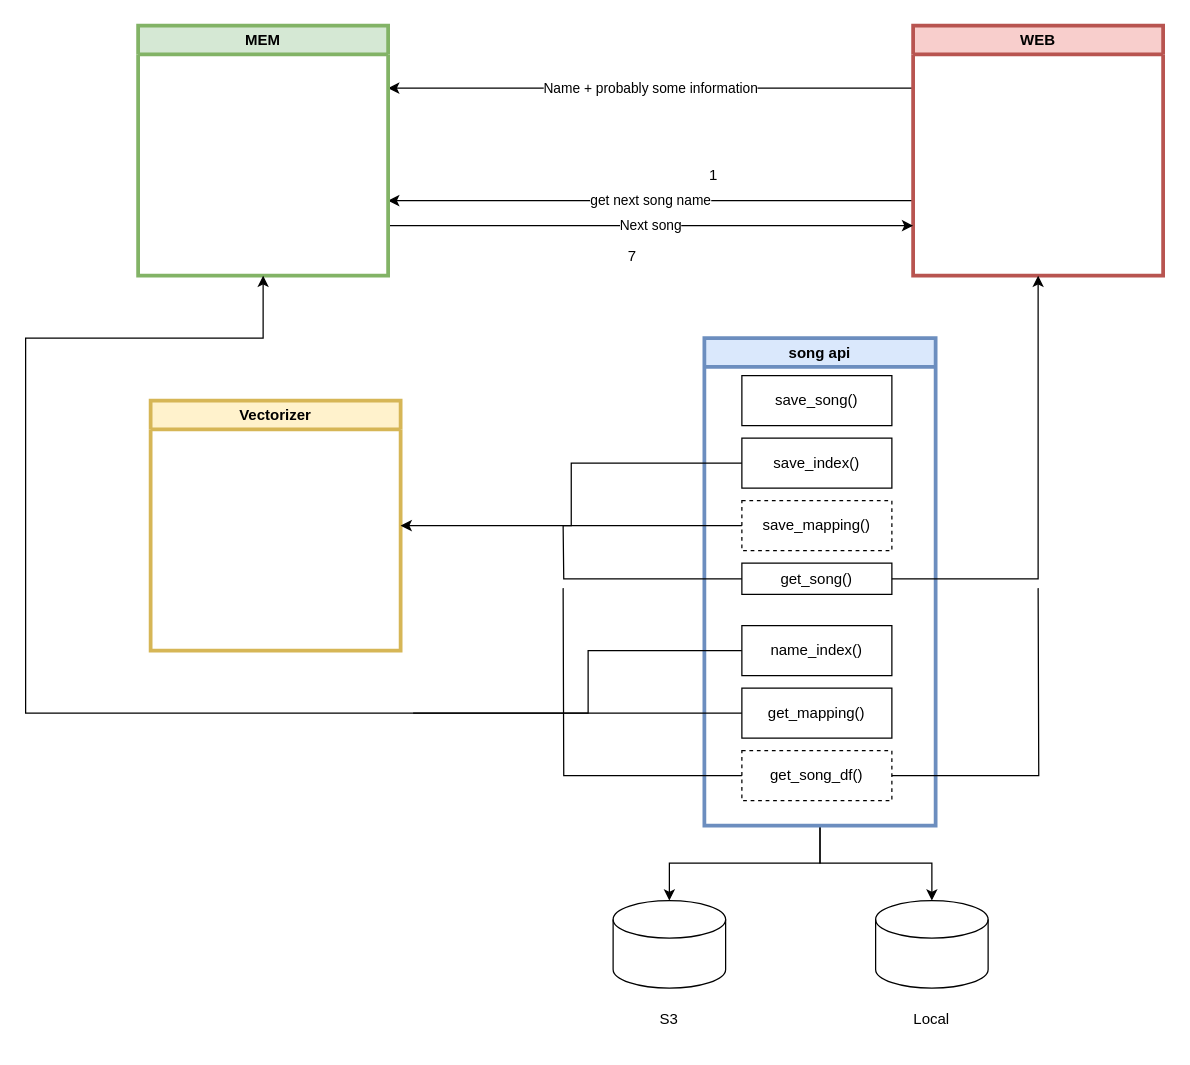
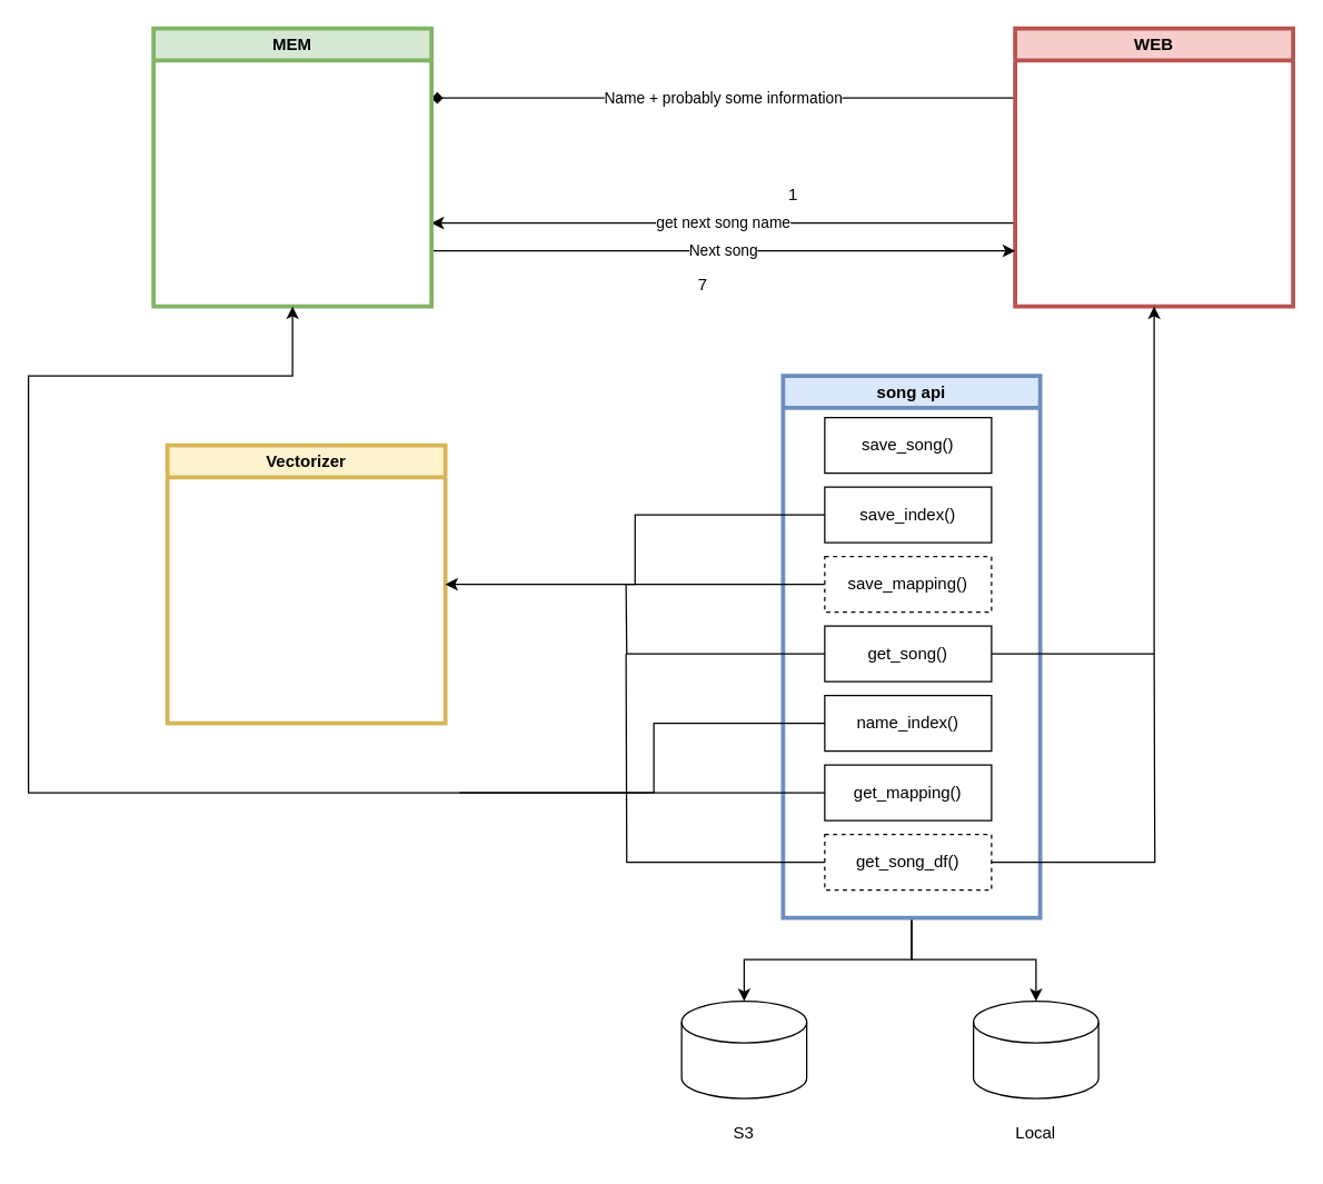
  <mxCell id="0" />
  <mxCell id="1" parent="0" />
  <mxCell id="2" value="" style="shape=cylinder3;whiteSpace=wrap;html=1;boundedLbl=1;backgroundOutline=1;size=15;" vertex="1" parent="1"><mxGeometry x="490" y="720" width="90" height="70" as="geometry" /></mxCell>
  <mxCell id="3" value="S3" style="text;html=1;strokeColor=none;fillColor=none;align=center;verticalAlign=middle;whiteSpace=wrap;rounded=0;" vertex="1" parent="1"><mxGeometry x="505" y="800" width="60" height="30" as="geometry" /></mxCell>
  <mxCell id="4" value="" style="shape=cylinder3;whiteSpace=wrap;html=1;boundedLbl=1;backgroundOutline=1;size=15;" vertex="1" parent="1"><mxGeometry x="700" y="720" width="90" height="70" as="geometry" /></mxCell>
  <mxCell id="5" value="Local" style="text;html=1;strokeColor=none;fillColor=none;align=center;verticalAlign=middle;whiteSpace=wrap;rounded=0;" vertex="1" parent="1"><mxGeometry x="715" y="800" width="60" height="30" as="geometry" /></mxCell>
  <mxCell id="6" value="Vectorizer" style="swimlane;whiteSpace=wrap;html=1;fillColor=#fff2cc;strokeColor=#d6b656;strokeWidth=3;" vertex="1" parent="1"><mxGeometry x="120" y="320" width="200" height="200" as="geometry"><mxRectangle x="-260" y="610" width="140" height="30" as="alternateBounds" /></mxGeometry></mxCell>
- <mxCell id="7" value="Name + probably some information" style="edgeStyle=orthogonalEdgeStyle;rounded=0;orthogonalLoop=1;jettySize=auto;html=1;entryX=1;entryY=0.25;entryDx=0;entryDy=0;exitX=0;exitY=0.25;exitDx=0;exitDy=0;" edge="1" parent="1" source="9" target="11"><mxGeometry relative="1" as="geometry"><mxPoint as="offset" /></mxGeometry></mxCell>
+ <mxCell id="7" value="Name + probably some information" style="edgeStyle=orthogonalEdgeStyle;rounded=0;orthogonalLoop=1;jettySize=auto;html=1;entryX=1;entryY=0.25;entryDx=0;entryDy=0;exitX=0;exitY=0.25;exitDx=0;exitDy=0;endArrow=diamond;" edge="1" parent="1" source="9" target="11"><mxGeometry relative="1" as="geometry"><mxPoint as="offset" /></mxGeometry></mxCell>
  <mxCell id="8" value="get next song name" style="edgeStyle=orthogonalEdgeStyle;rounded=0;orthogonalLoop=1;jettySize=auto;html=1;" edge="1" parent="1" source="9"><mxGeometry relative="1" as="geometry"><mxPoint x="310" y="160" as="targetPoint" /><Array as="points"><mxPoint x="310" y="160" /></Array></mxGeometry></mxCell>
  <mxCell id="9" value="WEB&lt;br&gt;" style="swimlane;whiteSpace=wrap;html=1;fillColor=#f8cecc;strokeColor=#b85450;strokeWidth=3;" vertex="1" parent="1"><mxGeometry x="730" y="20" width="200" height="200" as="geometry"><mxRectangle x="-260" y="610" width="140" height="30" as="alternateBounds" /></mxGeometry></mxCell>
  <mxCell id="10" value="Next song" style="edgeStyle=orthogonalEdgeStyle;rounded=0;orthogonalLoop=1;jettySize=auto;html=1;" edge="1" parent="1" source="11"><mxGeometry relative="1" as="geometry"><mxPoint x="730" y="180" as="targetPoint" /><Array as="points"><mxPoint x="730" y="180" /></Array></mxGeometry></mxCell>
  <mxCell id="11" value="MEM" style="swimlane;whiteSpace=wrap;html=1;fillColor=#d5e8d4;strokeColor=#82b366;strokeWidth=3;" vertex="1" parent="1"><mxGeometry x="110" y="20" width="200" height="200" as="geometry"><mxRectangle x="-260" y="610" width="140" height="30" as="alternateBounds" /></mxGeometry></mxCell>
  <mxCell id="12" value="1" style="text;html=1;align=center;verticalAlign=middle;resizable=0;points=[];autosize=1;strokeColor=none;fillColor=none;" vertex="1" parent="1"><mxGeometry x="555" y="125" width="30" height="30" as="geometry" /></mxCell>
  <mxCell id="13" value="7" style="text;html=1;align=center;verticalAlign=middle;resizable=0;points=[];autosize=1;strokeColor=none;fillColor=none;" vertex="1" parent="1"><mxGeometry x="490" y="190" width="30" height="30" as="geometry" /></mxCell>
  <mxCell id="14" style="edgeStyle=orthogonalEdgeStyle;rounded=0;orthogonalLoop=1;jettySize=auto;html=1;" edge="1" parent="1" source="16" target="2"><mxGeometry relative="1" as="geometry" /></mxCell>
  <mxCell id="15" style="edgeStyle=orthogonalEdgeStyle;rounded=0;orthogonalLoop=1;jettySize=auto;html=1;" edge="1" parent="1" source="16" target="4"><mxGeometry relative="1" as="geometry" /></mxCell>
  <mxCell id="16" value="song api" style="swimlane;whiteSpace=wrap;html=1;fillColor=#dae8fc;strokeColor=#6c8ebf;strokeWidth=3;" vertex="1" parent="1"><mxGeometry x="563" y="270" width="185" height="390" as="geometry" /></mxCell>
  <mxCell id="17" value="save_song()" style="rounded=0;whiteSpace=wrap;html=1;" vertex="1" parent="16"><mxGeometry x="30" y="30" width="120" height="40" as="geometry" /></mxCell>
  <mxCell id="18" value="save_index()" style="rounded=0;whiteSpace=wrap;html=1;" vertex="1" parent="16"><mxGeometry x="30" y="80" width="120" height="40" as="geometry" /></mxCell>
  <mxCell id="19" value="save_mapping()" style="rounded=0;whiteSpace=wrap;html=1;dashed=1;" vertex="1" parent="16"><mxGeometry x="30" y="130" width="120" height="40" as="geometry" /></mxCell>
- <mxCell id="20" value="get_song()" style="rounded=0;whiteSpace=wrap;html=1;" vertex="1" parent="16"><mxGeometry x="30" y="180" width="120" height="25" as="geometry" /></mxCell>
+ <mxCell id="20" value="get_song()" style="rounded=0;whiteSpace=wrap;html=1;" vertex="1" parent="16"><mxGeometry x="30" y="180" width="120" height="40" as="geometry" /></mxCell>
  <mxCell id="21" value="name_index()" style="rounded=0;whiteSpace=wrap;html=1;" vertex="1" parent="16"><mxGeometry x="30" y="230" width="120" height="40" as="geometry" /></mxCell>
  <mxCell id="22" value="get_mapping()" style="rounded=0;whiteSpace=wrap;html=1;" vertex="1" parent="16"><mxGeometry x="30" y="280" width="120" height="40" as="geometry" /></mxCell>
  <mxCell id="23" value="get_song_df()" style="rounded=0;whiteSpace=wrap;html=1;dashed=1;" vertex="1" parent="16"><mxGeometry x="30" y="330" width="120" height="40" as="geometry" /></mxCell>
  <mxCell id="24" style="edgeStyle=orthogonalEdgeStyle;rounded=0;orthogonalLoop=1;jettySize=auto;html=1;entryX=1;entryY=0.5;entryDx=0;entryDy=0;" edge="1" parent="1" source="18" target="6"><mxGeometry relative="1" as="geometry" /></mxCell>
  <mxCell id="25" style="edgeStyle=orthogonalEdgeStyle;rounded=0;orthogonalLoop=1;jettySize=auto;html=1;entryX=0.5;entryY=1;entryDx=0;entryDy=0;" edge="1" parent="1" source="20" target="9"><mxGeometry relative="1" as="geometry" /></mxCell>
  <mxCell id="26" style="edgeStyle=orthogonalEdgeStyle;rounded=0;orthogonalLoop=1;jettySize=auto;html=1;entryX=0.5;entryY=1;entryDx=0;entryDy=0;" edge="1" parent="1" source="21" target="11"><mxGeometry relative="1" as="geometry"><Array as="points"><mxPoint x="470" y="520" /><mxPoint x="470" y="570" /><mxPoint x="20" y="570" /><mxPoint x="20" y="270" /><mxPoint x="210" y="270" /></Array></mxGeometry></mxCell>
  <mxCell id="27" style="edgeStyle=orthogonalEdgeStyle;rounded=0;orthogonalLoop=1;jettySize=auto;html=1;endArrow=none;endFill=0;" edge="1" parent="1" source="19"><mxGeometry relative="1" as="geometry"><mxPoint x="450" y="420" as="targetPoint" /></mxGeometry></mxCell>
  <mxCell id="28" style="edgeStyle=orthogonalEdgeStyle;rounded=0;orthogonalLoop=1;jettySize=auto;html=1;endArrow=none;endFill=0;" edge="1" parent="1" source="20"><mxGeometry relative="1" as="geometry"><mxPoint x="450" y="420" as="targetPoint" /></mxGeometry></mxCell>
  <mxCell id="29" style="edgeStyle=orthogonalEdgeStyle;rounded=0;orthogonalLoop=1;jettySize=auto;html=1;endArrow=none;endFill=0;" edge="1" parent="1" source="23"><mxGeometry relative="1" as="geometry"><mxPoint x="830" y="470" as="targetPoint" /></mxGeometry></mxCell>
  <mxCell id="30" style="edgeStyle=orthogonalEdgeStyle;rounded=0;orthogonalLoop=1;jettySize=auto;html=1;endArrow=none;endFill=0;" edge="1" parent="1" source="23"><mxGeometry relative="1" as="geometry"><mxPoint x="450" y="470" as="targetPoint" /></mxGeometry></mxCell>
  <mxCell id="31" style="edgeStyle=orthogonalEdgeStyle;rounded=0;orthogonalLoop=1;jettySize=auto;html=1;endArrow=none;endFill=0;" edge="1" parent="1" source="22"><mxGeometry relative="1" as="geometry"><mxPoint x="330" y="570" as="targetPoint" /></mxGeometry></mxCell>
